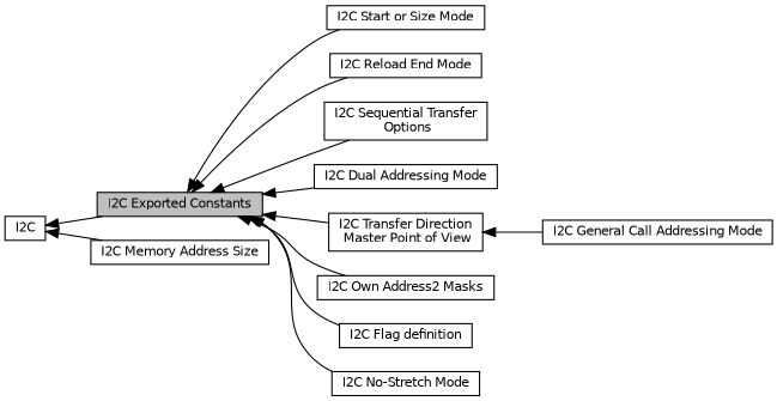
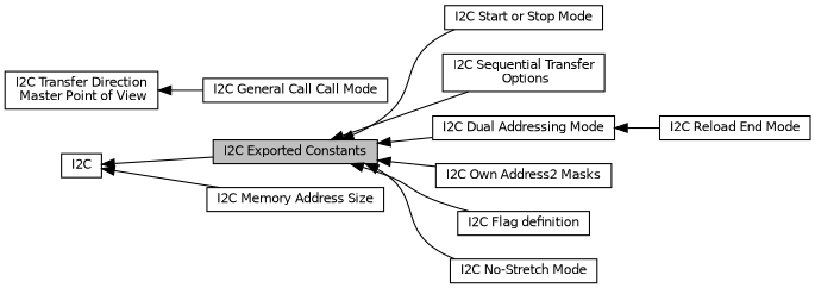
  digraph {
    rankdir=LR
    node [color=black fillcolor=white fontname=Helvetica fontsize=10 shape=record style=filled]
    edge [dir=back fontname=Helvetica fontsize=10 labelfontname=Helvetica labelfontsize=10 shape=plaintext style=solid]
-   n1 [height=0.2 label="I2C Start or Size Mode" width=0.4]
+   n1 [height=0.2 label="I2C Start or Stop Mode" width=0.4]
    n2 [height=0.2 label="I2C Reload End Mode" width=0.4]
    n3 [height=0.2 label="I2C Sequential Transfer\l Options" width=0.4]
    n4 [fillcolor=grey75 fontcolor=black height=0.2 label="I2C Exported Constants" width=0.4]
    n5 [height=0.2 label="I2C Dual Addressing Mode" width=0.4]
    n6 [height=0.2 label="I2C Transfer Direction\l Master Point of View" width=0.4]
    n7 [height=0.2 label="I2C Own Address2 Masks" width=0.4]
    n8 [height=0.2 label="I2C Flag definition" width=0.4]
    n9 [height=0.2 label="I2C No-Stretch Mode" width=0.4]
-   n10 [height=0.2 label="I2C General Call Addressing Mode" width=0.4]
+   n10 [height=0.2 label="I2C General Call Call Mode" width=0.4]
    n11 [height=0.2 label="I2C Memory Address Size" width=0.4]
    n12 [height=0.2 label=I2C width=0.4]
    n4 -> n1
-   n4 -> n2
+   n5 -> n2
    n4 -> n3
    n4 -> n5
-   n4 -> n6
    n4 -> n7
    n4 -> n8
    n4 -> n9
    n6 -> n10
    n12 -> n4
    n12 -> n11
  }
